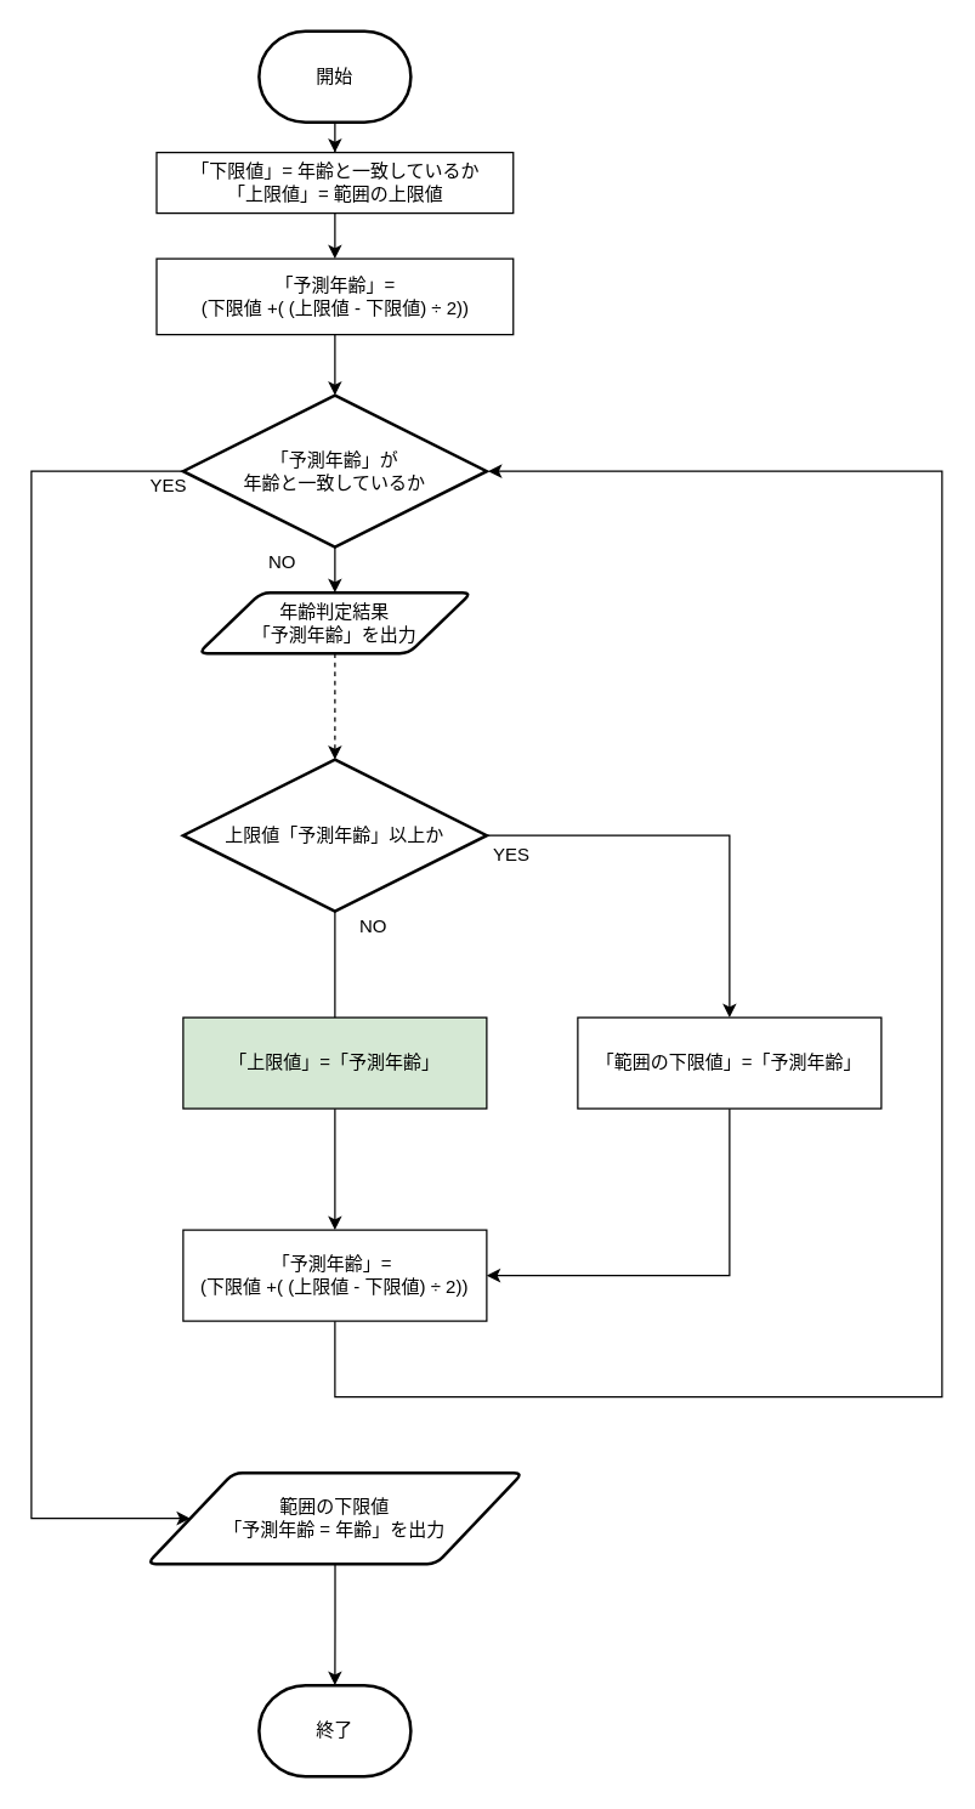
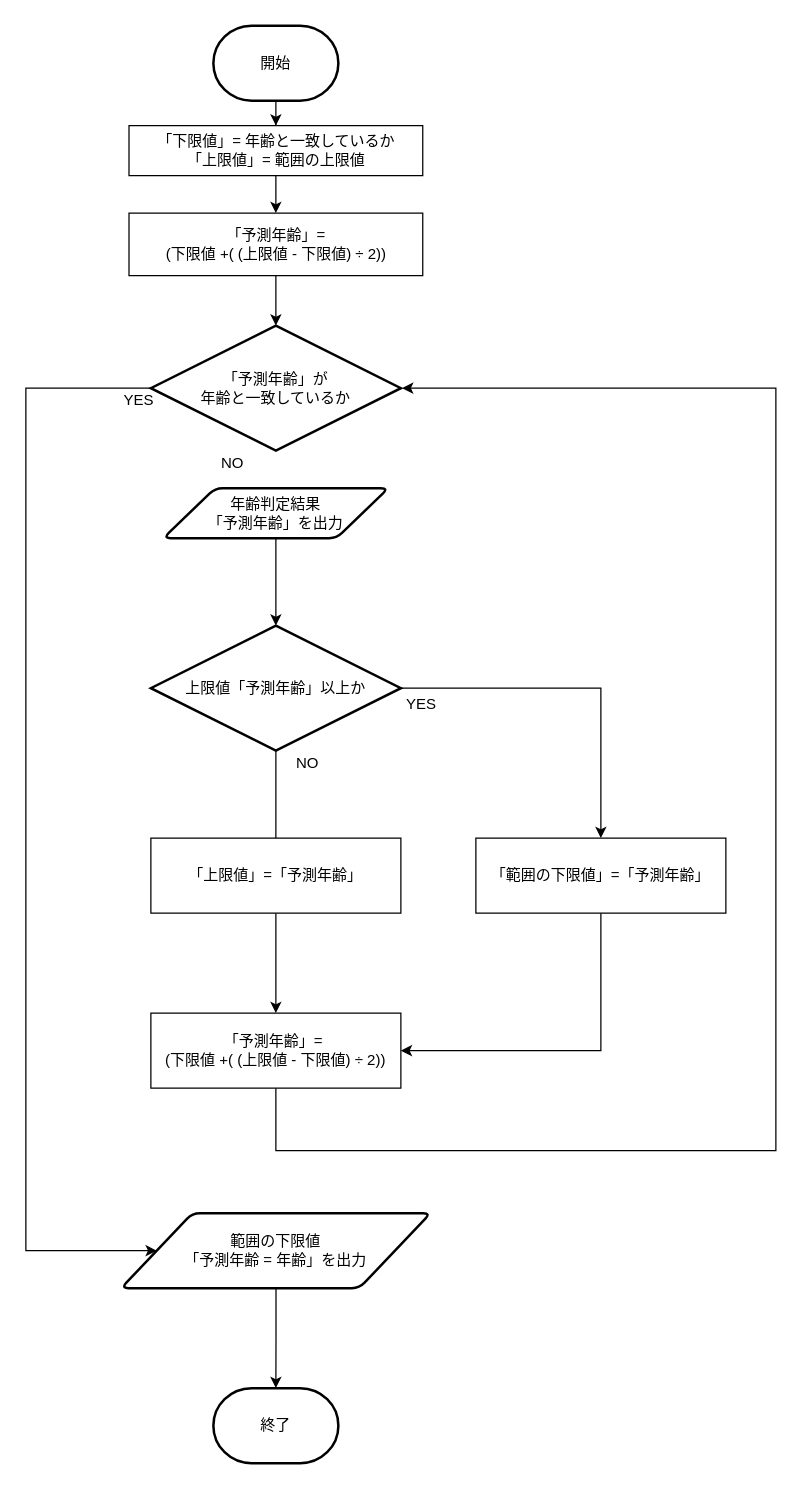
  <mxCell id="0" />
  <mxCell id="1" parent="0" />
  <mxCell id="2" value="" style="edgeStyle=orthogonalEdgeStyle;rounded=0;orthogonalLoop=1;jettySize=auto;html=1;entryX=0.5;entryY=0;entryDx=0;entryDy=0;" parent="1" source="26" edge="1" target="28"><mxGeometry relative="1" as="geometry"><mxPoint x="220" y="160" as="targetPoint" /></mxGeometry></mxCell>
  <mxCell id="3" value="開始" style="strokeWidth=2;html=1;shape=mxgraph.flowchart.terminator;whiteSpace=wrap;" parent="1" vertex="1"><mxGeometry x="170" y="20" width="100" height="60" as="geometry" /></mxCell>
  <mxCell id="4" value="" style="edgeStyle=orthogonalEdgeStyle;rounded=0;orthogonalLoop=1;jettySize=auto;html=1;" parent="1" source="28" edge="1"><mxGeometry relative="1" as="geometry"><mxPoint x="220" y="260" as="targetPoint" /></mxGeometry></mxCell>
  <mxCell id="5" value="" style="edgeStyle=orthogonalEdgeStyle;rounded=0;orthogonalLoop=1;jettySize=auto;html=1;entryX=0;entryY=0.5;entryDx=0;entryDy=0;" parent="1" source="7" target="24" edge="1"><mxGeometry relative="1" as="geometry"><mxPoint x="40" y="310" as="targetPoint" /><Array as="points"><mxPoint x="20" y="310" /><mxPoint x="20" y="1000" /></Array></mxGeometry></mxCell>
- <mxCell id="6" value="" style="edgeStyle=orthogonalEdgeStyle;rounded=0;orthogonalLoop=1;jettySize=auto;html=1;dashed=1;" parent="1" source="21" target="10" edge="1"><mxGeometry relative="1" as="geometry" /></mxCell>
+ <mxCell id="6" value="" style="edgeStyle=orthogonalEdgeStyle;rounded=0;orthogonalLoop=1;jettySize=auto;html=1;" parent="1" source="21" target="10" edge="1"><mxGeometry relative="1" as="geometry" /></mxCell>
  <mxCell id="7" value="「予測年齢」が&lt;br&gt;年齢と一致しているか" style="strokeWidth=2;html=1;shape=mxgraph.flowchart.decision;whiteSpace=wrap;" parent="1" vertex="1"><mxGeometry x="120" y="260" width="200" height="100" as="geometry" /></mxCell>
  <mxCell id="8" value="" style="edgeStyle=orthogonalEdgeStyle;rounded=0;orthogonalLoop=1;jettySize=auto;html=1;" parent="1" source="10" edge="1"><mxGeometry relative="1" as="geometry"><mxPoint x="220" y="680" as="targetPoint" /></mxGeometry></mxCell>
  <mxCell id="9" value="" style="edgeStyle=orthogonalEdgeStyle;rounded=0;orthogonalLoop=1;jettySize=auto;html=1;entryX=0.5;entryY=0;entryDx=0;entryDy=0;" parent="1" source="10" target="20" edge="1"><mxGeometry relative="1" as="geometry"><mxPoint x="400" y="550" as="targetPoint" /></mxGeometry></mxCell>
  <mxCell id="10" value="上限値「予測年齢」以上か" style="strokeWidth=2;html=1;shape=mxgraph.flowchart.decision;whiteSpace=wrap;" parent="1" vertex="1"><mxGeometry x="120" y="500" width="200" height="100" as="geometry" /></mxCell>
  <mxCell id="11" value="YES" style="text;html=1;resizable=0;autosize=1;align=center;verticalAlign=middle;points=[];fillColor=none;strokeColor=none;rounded=0;" parent="1" vertex="1"><mxGeometry x="90" y="310" width="40" height="20" as="geometry" /></mxCell>
  <mxCell id="12" value="NO&lt;br&gt;" style="text;html=1;resizable=0;autosize=1;align=center;verticalAlign=middle;points=[];fillColor=none;strokeColor=none;rounded=0;" parent="1" vertex="1"><mxGeometry x="170" y="360" width="30" height="20" as="geometry" /></mxCell>
  <mxCell id="13" value="YES" style="text;html=1;resizable=0;autosize=1;align=center;verticalAlign=middle;points=[];fillColor=none;strokeColor=none;rounded=0;" parent="1" vertex="1"><mxGeometry x="316" y="553" width="40" height="20" as="geometry" /></mxCell>
  <mxCell id="14" value="NO&lt;br&gt;" style="text;html=1;resizable=0;autosize=1;align=center;verticalAlign=middle;points=[];fillColor=none;strokeColor=none;rounded=0;" parent="1" vertex="1"><mxGeometry x="230" y="600" width="30" height="20" as="geometry" /></mxCell>
  <mxCell id="15" value="" style="edgeStyle=orthogonalEdgeStyle;rounded=0;orthogonalLoop=1;jettySize=auto;html=1;" parent="1" source="16" target="18" edge="1"><mxGeometry relative="1" as="geometry" /></mxCell>
- <mxCell id="16" value="「上限値」=「予測年齢」" style="rounded=0;whiteSpace=wrap;html=1;fillColor=#d5e8d4;" parent="1" vertex="1"><mxGeometry x="120" y="670" width="200" height="60" as="geometry" /></mxCell>
+ <mxCell id="16" value="「上限値」=「予測年齢」" style="rounded=0;whiteSpace=wrap;html=1;" parent="1" vertex="1"><mxGeometry x="120" y="670" width="200" height="60" as="geometry" /></mxCell>
  <mxCell id="17" value="" style="edgeStyle=orthogonalEdgeStyle;rounded=0;orthogonalLoop=1;jettySize=auto;html=1;" parent="1" source="18" edge="1"><mxGeometry relative="1" as="geometry"><mxPoint x="321" y="310" as="targetPoint" /><Array as="points"><mxPoint x="220" y="920" /><mxPoint x="620" y="920" /><mxPoint x="620" y="310" /></Array></mxGeometry></mxCell>
  <mxCell id="18" value="「予測年齢」=&amp;nbsp;&lt;br&gt;(下限値 +( (上限値 - 下限値) ÷ 2))" style="rounded=0;whiteSpace=wrap;html=1;" parent="1" vertex="1"><mxGeometry x="120" y="810" width="200" height="60" as="geometry" /></mxCell>
  <mxCell id="19" value="" style="edgeStyle=orthogonalEdgeStyle;rounded=0;orthogonalLoop=1;jettySize=auto;html=1;entryX=1;entryY=0.5;entryDx=0;entryDy=0;" parent="1" source="20" target="18" edge="1"><mxGeometry relative="1" as="geometry"><mxPoint x="480" y="810" as="targetPoint" /><Array as="points"><mxPoint x="480" y="840" /></Array></mxGeometry></mxCell>
  <mxCell id="20" value="「範囲の下限値」=「予測年齢」" style="rounded=0;whiteSpace=wrap;html=1;" parent="1" vertex="1"><mxGeometry x="380" y="670" width="200" height="60" as="geometry" /></mxCell>
  <mxCell id="21" value="年齢判定結果&lt;br&gt;「予測年齢」を出力" style="shape=parallelogram;html=1;strokeWidth=2;perimeter=parallelogramPerimeter;whiteSpace=wrap;rounded=1;arcSize=12;size=0.23;" parent="1" vertex="1"><mxGeometry x="130" y="390" width="180" height="40" as="geometry" /></mxCell>
- <mxCell id="22" value="" style="edgeStyle=orthogonalEdgeStyle;rounded=0;orthogonalLoop=1;jettySize=auto;html=1;" parent="1" source="7" target="21" edge="1"><mxGeometry relative="1" as="geometry"><mxPoint x="220" y="360" as="sourcePoint" /><mxPoint x="220" y="500" as="targetPoint" /></mxGeometry></mxCell>
  <mxCell id="23" value="" style="edgeStyle=orthogonalEdgeStyle;rounded=0;orthogonalLoop=1;jettySize=auto;html=1;" parent="1" source="24" edge="1"><mxGeometry relative="1" as="geometry"><mxPoint x="220" y="1110" as="targetPoint" /></mxGeometry></mxCell>
  <mxCell id="24" value="範囲の下限値&lt;br&gt;「予測年齢 = 年齢」を出力" style="shape=parallelogram;html=1;strokeWidth=2;perimeter=parallelogramPerimeter;whiteSpace=wrap;rounded=1;arcSize=12;size=0.23;" parent="1" vertex="1"><mxGeometry x="96.25" y="970" width="247.5" height="60" as="geometry" /></mxCell>
  <mxCell id="25" value="終了" style="strokeWidth=2;html=1;shape=mxgraph.flowchart.terminator;whiteSpace=wrap;" parent="1" vertex="1"><mxGeometry x="170" y="1110" width="100" height="60" as="geometry" /></mxCell>
  <mxCell id="26" value="「下限値」= 年齢と一致しているか&lt;br&gt;「上限値」= 範囲の上限値" style="rounded=0;whiteSpace=wrap;html=1;" parent="1" vertex="1"><mxGeometry x="102.5" y="100" width="235" height="40" as="geometry" /></mxCell>
  <mxCell id="27" value="" style="edgeStyle=orthogonalEdgeStyle;rounded=0;orthogonalLoop=1;jettySize=auto;html=1;" edge="1" parent="1" source="3" target="26"><mxGeometry relative="1" as="geometry"><mxPoint x="220" y="160" as="targetPoint" /><mxPoint x="220" y="80" as="sourcePoint" /></mxGeometry></mxCell>
  <mxCell id="28" value="「予測年齢」= &lt;br&gt;(下限値 +( (上限値 - 下限値) ÷ 2))" style="rounded=0;whiteSpace=wrap;html=1;" vertex="1" parent="1"><mxGeometry x="102.5" y="170" width="235" height="50" as="geometry" /></mxCell>
